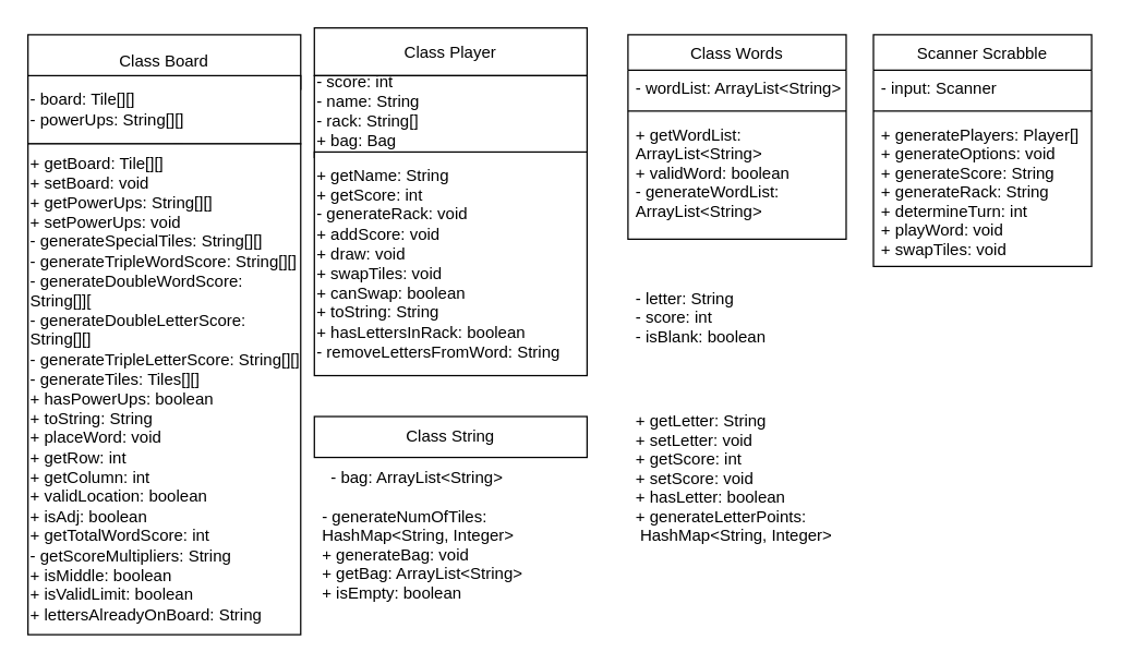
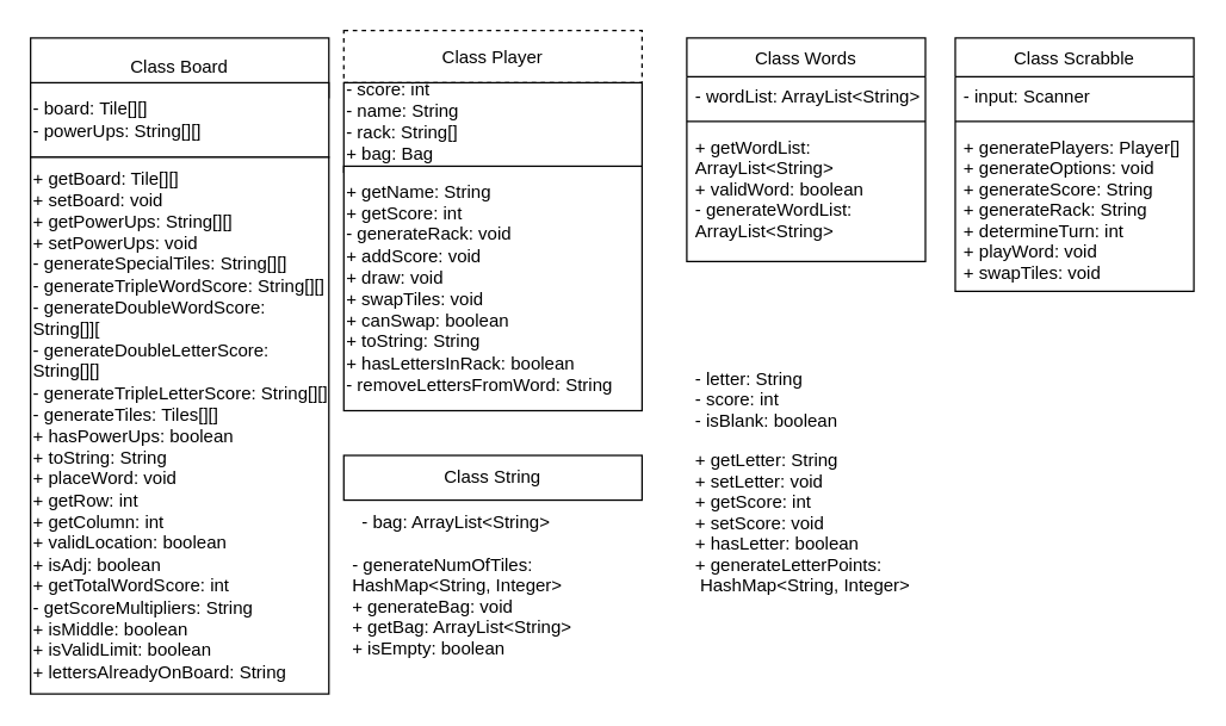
  <mxCell id="0" />
  <mxCell id="1" parent="0" />
  <mxCell id="2" value="" style="edgeStyle=orthogonalEdgeStyle;rounded=0;orthogonalLoop=1;jettySize=auto;html=1;" parent="1" source="3" target="7" edge="1"><mxGeometry relative="1" as="geometry" /></mxCell>
- <mxCell id="3" value="Class Player" style="rounded=0;whiteSpace=wrap;html=1;" parent="1" vertex="1"><mxGeometry x="230" y="20" width="200" height="35" as="geometry" /></mxCell>
+ <mxCell id="3" value="Class Player" style="rounded=0;whiteSpace=wrap;html=1;dashed=1;" parent="1" vertex="1"><mxGeometry x="230" y="20" width="200" height="35" as="geometry" /></mxCell>
  <mxCell id="4" value="" style="edgeStyle=orthogonalEdgeStyle;rounded=0;orthogonalLoop=1;jettySize=auto;html=1;" parent="1" edge="1"><mxGeometry relative="1" as="geometry"><mxPoint x="455" y="55" as="sourcePoint" /><mxPoint x="455" y="55" as="targetPoint" /></mxGeometry></mxCell>
  <mxCell id="5" value="" style="edgeStyle=orthogonalEdgeStyle;rounded=0;orthogonalLoop=1;jettySize=auto;html=1;" parent="1" edge="1"><mxGeometry relative="1" as="geometry"><mxPoint x="620" y="60" as="sourcePoint" /><mxPoint x="620" y="60" as="targetPoint" /></mxGeometry></mxCell>
  <mxCell id="6" value="" style="edgeStyle=orthogonalEdgeStyle;rounded=0;orthogonalLoop=1;jettySize=auto;html=1;" parent="1" source="7" target="10" edge="1"><mxGeometry relative="1" as="geometry" /></mxCell>
  <mxCell id="7" value="" style="rounded=0;whiteSpace=wrap;html=1;" parent="1" vertex="1"><mxGeometry x="230" y="55" width="200" height="60" as="geometry" /></mxCell>
  <mxCell id="8" value="" style="edgeStyle=orthogonalEdgeStyle;rounded=0;orthogonalLoop=1;jettySize=auto;html=1;" parent="1" edge="1"><mxGeometry relative="1" as="geometry"><mxPoint x="455" y="90" as="targetPoint" /><mxPoint x="455" y="90" as="sourcePoint" /></mxGeometry></mxCell>
  <mxCell id="9" value="" style="edgeStyle=orthogonalEdgeStyle;rounded=0;orthogonalLoop=1;jettySize=auto;html=1;" parent="1" edge="1"><mxGeometry relative="1" as="geometry"><mxPoint x="620" y="95" as="sourcePoint" /><mxPoint x="620" y="95" as="targetPoint" /></mxGeometry></mxCell>
  <mxCell id="10" value="+ getName: String&lt;br&gt;+ getScore: int&lt;br&gt;- generateRack: void&lt;br&gt;+ addScore: void&lt;br&gt;+ draw: void&lt;br&gt;+ swapTiles: void&lt;br&gt;+ canSwap: boolean&lt;br&gt;+ toString: String&lt;br&gt;+ hasLettersInRack: boolean&lt;br&gt;- removeLettersFromWord: String&lt;br&gt;" style="rounded=0;whiteSpace=wrap;html=1;align=left;" parent="1" vertex="1"><mxGeometry x="230" y="111" width="200" height="164" as="geometry" /></mxCell>
  <mxCell id="11" value="Class Board" style="rounded=0;whiteSpace=wrap;html=1;" parent="1" vertex="1"><mxGeometry x="20" y="25" width="200" height="40" as="geometry" /></mxCell>
  <mxCell id="12" value="" style="edgeStyle=orthogonalEdgeStyle;rounded=0;orthogonalLoop=1;jettySize=auto;html=1;" parent="1" source="13" edge="1"><mxGeometry relative="1" as="geometry"><mxPoint x="130" y="97.5" as="targetPoint" /></mxGeometry></mxCell>
  <mxCell id="13" value="- board: Tile[][]&lt;br&gt;- powerUps: String[][]" style="rounded=0;whiteSpace=wrap;html=1;align=left;" parent="1" vertex="1"><mxGeometry x="20" y="55" width="200" height="50" as="geometry" /></mxCell>
  <mxCell id="14" value="+ getBoard: Tile[][]&lt;br&gt;+ setBoard: void&lt;br&gt;+ getPowerUps: String[][]&lt;br&gt;+ setPowerUps: void&lt;br&gt;- generateSpecialTiles: String[][]&lt;br&gt;- generateTripleWordScore: String[][]&lt;br&gt;- generateDoubleWordScore: String[]][&lt;br&gt;- generateDoubleLetterScore: String[][]&lt;br&gt;- generateTripleLetterScore: String[][]&lt;br&gt;- generateTiles: Tiles[][]&lt;br&gt;+ hasPowerUps: boolean&lt;br&gt;+ toString: String&lt;br&gt;+ placeWord: void&lt;br&gt;+ getRow: int&lt;br&gt;+ getColumn: int&lt;br&gt;+ validLocation: boolean&lt;br&gt;+ isAdj: boolean&lt;br&gt;+ getTotalWordScore: int&lt;br&gt;- getScoreMultipliers: String&lt;br&gt;+ isMiddle: boolean&lt;br&gt;+ isValidLimit: boolean&lt;br&gt;+ lettersAlreadyOnBoard: String" style="rounded=0;whiteSpace=wrap;html=1;align=left;" parent="1" vertex="1"><mxGeometry x="20" y="105" width="200" height="360" as="geometry" /></mxCell>
  <mxCell id="15" value="- score: int&lt;br&gt;- name: String&lt;br&gt;- rack: String[]&lt;br&gt;+ bag: Bag&lt;br&gt;&lt;div style=&quot;&quot;&gt;&lt;/div&gt;" style="text;html=1;strokeColor=none;fillColor=none;align=left;verticalAlign=middle;whiteSpace=wrap;rounded=0;" parent="1" vertex="1"><mxGeometry x="230" y="57.5" width="200" height="47.5" as="geometry" /></mxCell>
  <mxCell id="16" value="Class Words" style="swimlane;fontStyle=0;align=center;verticalAlign=top;childLayout=stackLayout;horizontal=1;startSize=26;horizontalStack=0;resizeParent=1;resizeParentMax=0;resizeLast=0;collapsible=1;marginBottom=0;" parent="1" vertex="1"><mxGeometry x="460" y="25" width="160" height="150" as="geometry" /></mxCell>
  <mxCell id="17" value="- wordList: ArrayList&lt;String&gt;" style="text;strokeColor=none;fillColor=none;align=left;verticalAlign=top;spacingLeft=4;spacingRight=4;overflow=hidden;rotatable=0;points=[[0,0.5],[1,0.5]];portConstraint=eastwest;" parent="16" vertex="1"><mxGeometry y="26" width="160" height="26" as="geometry" /></mxCell>
  <mxCell id="18" value="" style="line;strokeWidth=1;fillColor=none;align=left;verticalAlign=middle;spacingTop=-1;spacingLeft=3;spacingRight=3;rotatable=0;labelPosition=right;points=[];portConstraint=eastwest;strokeColor=inherit;" parent="16" vertex="1"><mxGeometry y="52" width="160" height="8" as="geometry" /></mxCell>
  <mxCell id="19" value="+ getWordList: &#10;ArrayList&lt;String&gt;&#10;+ validWord: boolean&#10;- generateWordList: &#10;ArrayList&lt;String&gt;&#10;" style="text;strokeColor=none;fillColor=none;align=left;verticalAlign=top;spacingLeft=4;spacingRight=4;overflow=hidden;rotatable=0;points=[[0,0.5],[1,0.5]];portConstraint=eastwest;" parent="16" vertex="1"><mxGeometry y="60" width="160" height="90" as="geometry" /></mxCell>
- <mxCell id="20" value="Scanner Scrabble" style="swimlane;fontStyle=0;align=center;verticalAlign=top;childLayout=stackLayout;horizontal=1;startSize=26;horizontalStack=0;resizeParent=1;resizeParentMax=0;resizeLast=0;collapsible=1;marginBottom=0;" parent="1" vertex="1"><mxGeometry x="640" y="25" width="160" height="170" as="geometry" /></mxCell>
+ <mxCell id="20" value="Class Scrabble" style="swimlane;fontStyle=0;align=center;verticalAlign=top;childLayout=stackLayout;horizontal=1;startSize=26;horizontalStack=0;resizeParent=1;resizeParentMax=0;resizeLast=0;collapsible=1;marginBottom=0;" parent="1" vertex="1"><mxGeometry x="640" y="25" width="160" height="170" as="geometry" /></mxCell>
  <mxCell id="21" value="- input: Scanner" style="text;strokeColor=none;fillColor=none;align=left;verticalAlign=top;spacingLeft=4;spacingRight=4;overflow=hidden;rotatable=0;points=[[0,0.5],[1,0.5]];portConstraint=eastwest;" parent="20" vertex="1"><mxGeometry y="26" width="160" height="26" as="geometry" /></mxCell>
  <mxCell id="22" value="" style="line;strokeWidth=1;fillColor=none;align=left;verticalAlign=middle;spacingTop=-1;spacingLeft=3;spacingRight=3;rotatable=0;labelPosition=right;points=[];portConstraint=eastwest;strokeColor=inherit;" parent="20" vertex="1"><mxGeometry y="52" width="160" height="8" as="geometry" /></mxCell>
  <mxCell id="23" value="+ generatePlayers: Player[]&#10;+ generateOptions: void&#10;+ generateScore: String&#10;+ generateRack: String&#10;+ determineTurn: int&#10;+ playWord: void&#10;+ swapTiles: void&#10;" style="text;strokeColor=none;fillColor=none;align=left;verticalAlign=top;spacingLeft=4;spacingRight=4;overflow=hidden;rotatable=0;points=[[0,0.5],[1,0.5]];portConstraint=eastwest;" parent="20" vertex="1"><mxGeometry y="60" width="160" height="110" as="geometry" /></mxCell>
  <mxCell id="24" value="Class String" style="rounded=0;whiteSpace=wrap;html=1;" vertex="1" parent="1"><mxGeometry x="230" y="305" width="200" height="30" as="geometry" /></mxCell>
- <mxCell id="25" value="- letter: String&#10;- score: int&#10;- isBlank: boolean" style="text;strokeColor=none;fillColor=none;align=left;verticalAlign=top;spacingLeft=4;spacingRight=4;overflow=hidden;rotatable=0;points=[[0,0.5],[1,0.5]];portConstraint=eastwest;" vertex="1" parent="1"><mxGeometry x="460" y="205" width="160" height="55" as="geometry" /></mxCell>
+ <mxCell id="25" value="- letter: String&#10;- score: int&#10;- isBlank: boolean" style="text;strokeColor=none;fillColor=none;align=left;verticalAlign=top;spacingLeft=4;spacingRight=4;overflow=hidden;rotatable=0;points=[[0,0.5],[1,0.5]];portConstraint=eastwest;" vertex="1" parent="1"><mxGeometry x="460" y="240" width="160" height="55" as="geometry" /></mxCell>
  <mxCell id="26" value="+ getLetter: String&#10;+ setLetter: void&#10;+ getScore: int&#10;+ setScore: void&#10;+ hasLetter: boolean&#10;+ generateLetterPoints:&#10; HashMap&lt;String, Integer&gt;&#10;" style="text;strokeColor=none;fillColor=none;align=left;verticalAlign=top;spacingLeft=4;spacingRight=4;overflow=hidden;rotatable=0;points=[[0,0.5],[1,0.5]];portConstraint=eastwest;" vertex="1" parent="1"><mxGeometry x="460" y="295" width="160" height="120" as="geometry" /></mxCell>
  <mxCell id="27" value="- generateNumOfTiles:&#10;HashMap&lt;String, Integer&gt;&#10;+ generateBag: void&#10;+ getBag: ArrayList&lt;String&gt;&#10;+ isEmpty: boolean" style="text;strokeColor=none;fillColor=none;align=left;verticalAlign=top;spacingLeft=4;spacingRight=4;overflow=hidden;rotatable=0;points=[[0,0.5],[1,0.5]];portConstraint=eastwest;" vertex="1" parent="1"><mxGeometry x="230" y="365" width="200" height="100" as="geometry" /></mxCell>
  <mxCell id="28" value="&lt;span style=&quot;text-align: left;&quot;&gt;- bag: ArrayList&amp;lt;String&amp;gt;&lt;/span&gt;" style="text;html=1;align=center;verticalAlign=middle;resizable=0;points=[];autosize=1;strokeColor=none;fillColor=none;" vertex="1" parent="1"><mxGeometry x="230" y="335" width="150" height="30" as="geometry" /></mxCell>
